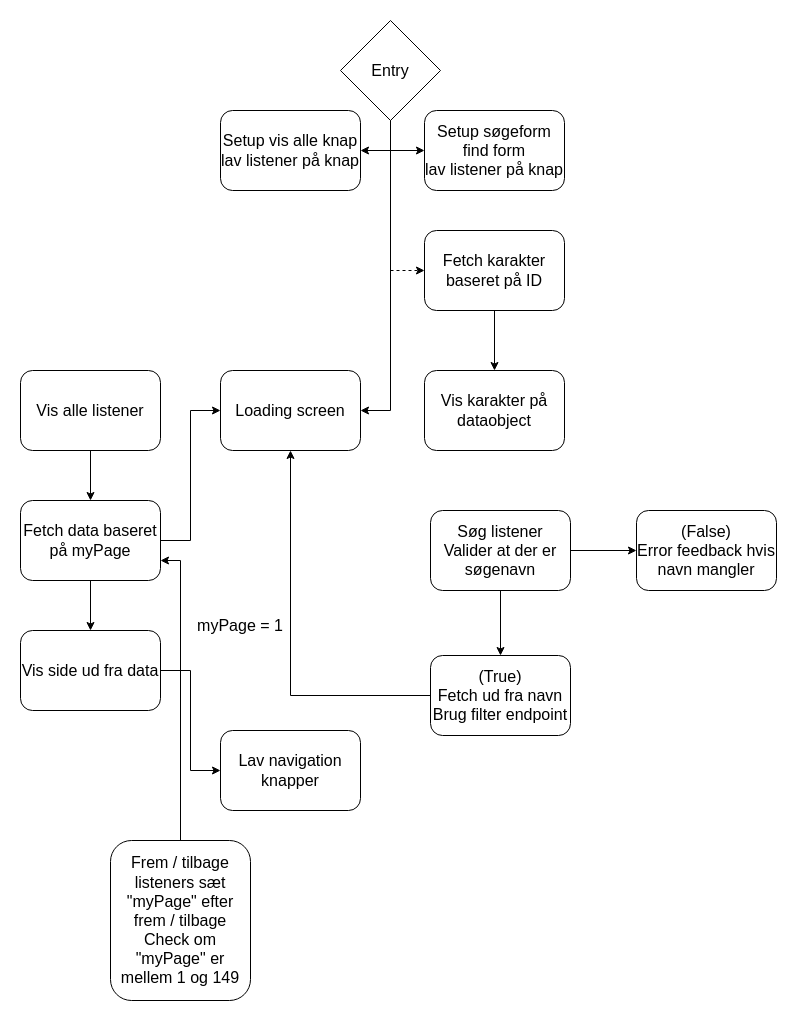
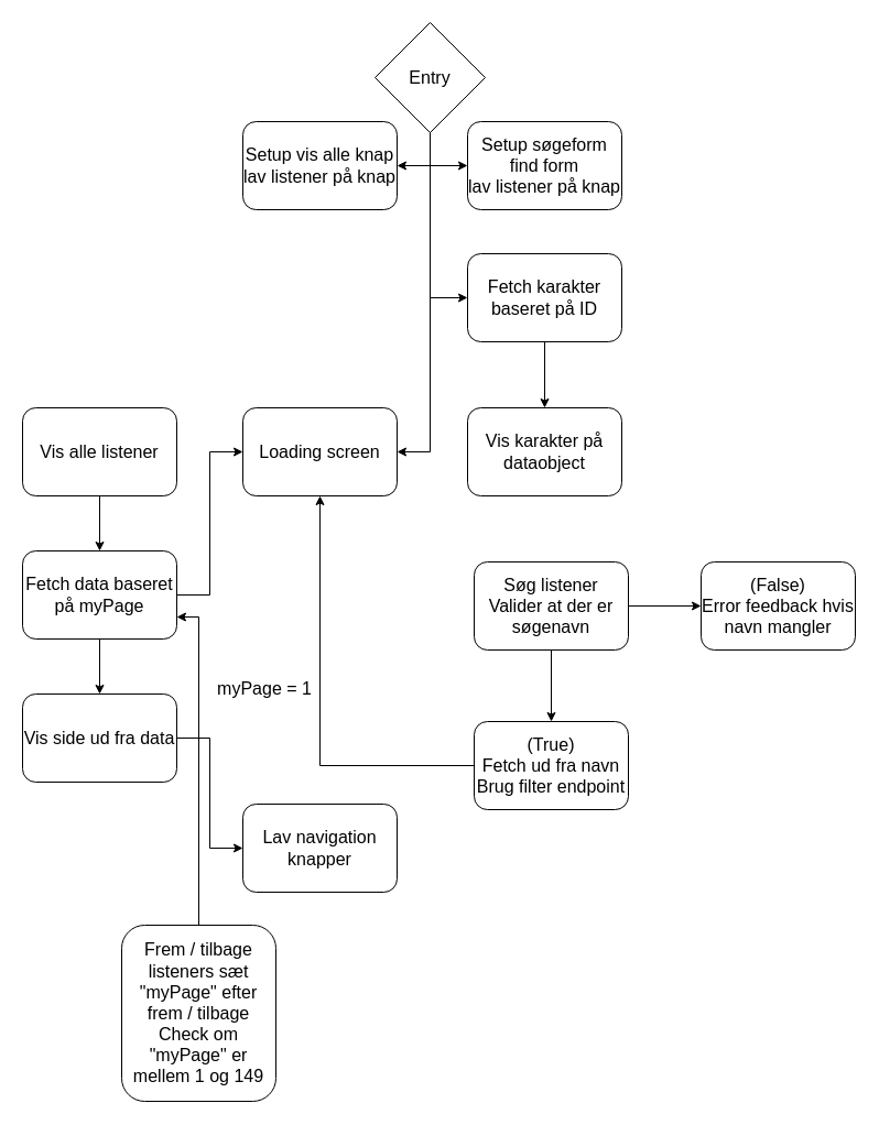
  <mxCell id="0" />
  <mxCell id="1" parent="0" />
  <mxCell id="2" value="&lt;font style=&quot;font-size: 16px;&quot;&gt;Loading screen&lt;/font&gt;" style="rounded=1;whiteSpace=wrap;html=1;" vertex="1" parent="1"><mxGeometry x="220" y="370" width="140" height="80" as="geometry" /></mxCell>
  <mxCell id="3" value="&lt;span style=&quot;font-size: 16px;&quot;&gt;Vis karakter på dataobject&lt;/span&gt;" style="rounded=1;whiteSpace=wrap;html=1;" vertex="1" parent="1"><mxGeometry x="424" y="370" width="140" height="80" as="geometry" /></mxCell>
  <mxCell id="4" style="edgeStyle=orthogonalEdgeStyle;rounded=0;orthogonalLoop=1;jettySize=auto;html=1;entryX=0;entryY=0.5;entryDx=0;entryDy=0;" edge="1" parent="1" source="5" target="26"><mxGeometry relative="1" as="geometry" /></mxCell>
  <mxCell id="5" value="&lt;font style=&quot;font-size: 16px;&quot;&gt;Vis side ud fra data&lt;/font&gt;" style="rounded=1;whiteSpace=wrap;html=1;" vertex="1" parent="1"><mxGeometry x="20" y="630" width="140" height="80" as="geometry" /></mxCell>
  <mxCell id="6" style="edgeStyle=orthogonalEdgeStyle;rounded=0;orthogonalLoop=1;jettySize=auto;html=1;entryX=1;entryY=0.5;entryDx=0;entryDy=0;fontSize=16;" edge="1" parent="1" source="10" target="2"><mxGeometry relative="1" as="geometry" /></mxCell>
- <mxCell id="7" style="edgeStyle=orthogonalEdgeStyle;rounded=0;orthogonalLoop=1;jettySize=auto;html=1;entryX=0;entryY=0.5;entryDx=0;entryDy=0;fontSize=16;dashed=1;" edge="1" parent="1" source="10" target="12"><mxGeometry relative="1" as="geometry" /></mxCell>
+ <mxCell id="7" style="edgeStyle=orthogonalEdgeStyle;rounded=0;orthogonalLoop=1;jettySize=auto;html=1;entryX=0;entryY=0.5;entryDx=0;entryDy=0;fontSize=16;" edge="1" parent="1" source="10" target="12"><mxGeometry relative="1" as="geometry" /></mxCell>
  <mxCell id="8" style="edgeStyle=orthogonalEdgeStyle;rounded=0;orthogonalLoop=1;jettySize=auto;html=1;entryX=0;entryY=0.5;entryDx=0;entryDy=0;" edge="1" parent="1" source="10" target="13"><mxGeometry relative="1" as="geometry" /></mxCell>
  <mxCell id="9" style="edgeStyle=orthogonalEdgeStyle;rounded=0;orthogonalLoop=1;jettySize=auto;html=1;entryX=1;entryY=0.5;entryDx=0;entryDy=0;" edge="1" parent="1" source="10" target="20"><mxGeometry relative="1" as="geometry" /></mxCell>
  <mxCell id="10" value="Entry" style="rhombus;whiteSpace=wrap;html=1;fontSize=16;" vertex="1" parent="1"><mxGeometry x="340" y="20" width="100" height="100" as="geometry" /></mxCell>
  <mxCell id="11" style="edgeStyle=orthogonalEdgeStyle;rounded=0;orthogonalLoop=1;jettySize=auto;html=1;entryX=0.5;entryY=0;entryDx=0;entryDy=0;fontSize=16;" edge="1" parent="1" source="12" target="3"><mxGeometry relative="1" as="geometry" /></mxCell>
  <mxCell id="12" value="&lt;font style=&quot;font-size: 16px;&quot;&gt;Fetch karakter baseret på ID&lt;/font&gt;" style="rounded=1;whiteSpace=wrap;html=1;" vertex="1" parent="1"><mxGeometry x="424" y="230" width="140" height="80" as="geometry" /></mxCell>
  <mxCell id="13" value="&lt;font style=&quot;font-size: 16px;&quot;&gt;Setup søgeform&lt;br&gt;find form&lt;br&gt;lav listener på knap&lt;br&gt;&lt;/font&gt;" style="rounded=1;whiteSpace=wrap;html=1;" vertex="1" parent="1"><mxGeometry x="424" y="110" width="140" height="80" as="geometry" /></mxCell>
  <mxCell id="14" style="edgeStyle=orthogonalEdgeStyle;rounded=0;orthogonalLoop=1;jettySize=auto;html=1;entryX=0;entryY=0.5;entryDx=0;entryDy=0;" edge="1" parent="1" source="16" target="17"><mxGeometry relative="1" as="geometry" /></mxCell>
  <mxCell id="15" style="edgeStyle=orthogonalEdgeStyle;rounded=0;orthogonalLoop=1;jettySize=auto;html=1;entryX=0.5;entryY=0;entryDx=0;entryDy=0;" edge="1" parent="1" source="16" target="19"><mxGeometry relative="1" as="geometry" /></mxCell>
  <mxCell id="16" value="&lt;font style=&quot;font-size: 16px;&quot;&gt;Søg listener&lt;br&gt;Valider at der er søgenavn&lt;br&gt;&lt;/font&gt;" style="rounded=1;whiteSpace=wrap;html=1;" vertex="1" parent="1"><mxGeometry x="430" y="510" width="140" height="80" as="geometry" /></mxCell>
  <mxCell id="17" value="&lt;font style=&quot;font-size: 16px;&quot;&gt;(False)&lt;br&gt;Error feedback hvis navn mangler&lt;br&gt;&lt;/font&gt;" style="rounded=1;whiteSpace=wrap;html=1;" vertex="1" parent="1"><mxGeometry x="636" y="510" width="140" height="80" as="geometry" /></mxCell>
  <mxCell id="18" style="edgeStyle=orthogonalEdgeStyle;rounded=0;orthogonalLoop=1;jettySize=auto;html=1;entryX=0.5;entryY=1;entryDx=0;entryDy=0;" edge="1" parent="1" source="19" target="2"><mxGeometry relative="1" as="geometry" /></mxCell>
  <mxCell id="19" value="&lt;font style=&quot;font-size: 16px;&quot;&gt;(True)&lt;br&gt;Fetch ud fra navn&lt;br&gt;Brug filter endpoint&lt;br&gt;&lt;/font&gt;" style="rounded=1;whiteSpace=wrap;html=1;" vertex="1" parent="1"><mxGeometry x="430" y="655" width="140" height="80" as="geometry" /></mxCell>
  <mxCell id="20" value="&lt;font style=&quot;font-size: 16px;&quot;&gt;Setup vis alle knap&lt;br&gt;lav listener på knap&lt;br&gt;&lt;/font&gt;" style="rounded=1;whiteSpace=wrap;html=1;" vertex="1" parent="1"><mxGeometry x="220" y="110" width="140" height="80" as="geometry" /></mxCell>
  <mxCell id="21" style="edgeStyle=orthogonalEdgeStyle;rounded=0;orthogonalLoop=1;jettySize=auto;html=1;entryX=0.5;entryY=0;entryDx=0;entryDy=0;" edge="1" parent="1" source="22" target="25"><mxGeometry relative="1" as="geometry"><mxPoint x="90" y="520" as="targetPoint" /></mxGeometry></mxCell>
  <mxCell id="22" value="&lt;font style=&quot;font-size: 16px;&quot;&gt;Vis alle listener&lt;br&gt;&lt;/font&gt;" style="rounded=1;whiteSpace=wrap;html=1;" vertex="1" parent="1"><mxGeometry x="20" y="370" width="140" height="80" as="geometry" /></mxCell>
  <mxCell id="23" style="edgeStyle=orthogonalEdgeStyle;rounded=0;orthogonalLoop=1;jettySize=auto;html=1;entryX=0.5;entryY=0;entryDx=0;entryDy=0;" edge="1" parent="1" source="25" target="5"><mxGeometry relative="1" as="geometry" /></mxCell>
  <mxCell id="24" style="edgeStyle=orthogonalEdgeStyle;rounded=0;orthogonalLoop=1;jettySize=auto;html=1;entryX=0;entryY=0.5;entryDx=0;entryDy=0;fontSize=16;" edge="1" parent="1" source="25" target="2"><mxGeometry relative="1" as="geometry" /></mxCell>
  <mxCell id="25" value="&lt;font style=&quot;font-size: 16px;&quot;&gt;Fetch data baseret på myPage&lt;/font&gt;" style="rounded=1;whiteSpace=wrap;html=1;" vertex="1" parent="1"><mxGeometry x="20" y="500" width="140" height="80" as="geometry" /></mxCell>
  <mxCell id="26" value="&lt;font style=&quot;font-size: 16px;&quot;&gt;Lav navigation knapper&lt;/font&gt;" style="rounded=1;whiteSpace=wrap;html=1;" vertex="1" parent="1"><mxGeometry x="220" y="730" width="140" height="80" as="geometry" /></mxCell>
  <mxCell id="27" style="edgeStyle=orthogonalEdgeStyle;rounded=0;orthogonalLoop=1;jettySize=auto;html=1;entryX=1;entryY=0.75;entryDx=0;entryDy=0;fontSize=16;" edge="1" parent="1" source="28" target="25"><mxGeometry relative="1" as="geometry" /></mxCell>
  <mxCell id="28" value="&lt;font style=&quot;font-size: 16px;&quot;&gt;Frem / tilbage listeners sæt &quot;myPage&quot; efter frem / tilbage&lt;br&gt;Check om &quot;myPage&quot; er mellem 1 og 149&lt;br&gt;&lt;/font&gt;" style="rounded=1;whiteSpace=wrap;html=1;" vertex="1" parent="1"><mxGeometry x="110" y="840" width="140" height="160" as="geometry" /></mxCell>
  <mxCell id="29" value="&lt;span style=&quot;font-size: 16px;&quot;&gt;myPage = 1&lt;/span&gt;" style="text;html=1;strokeColor=none;fillColor=none;align=center;verticalAlign=middle;whiteSpace=wrap;rounded=0;" vertex="1" parent="1"><mxGeometry x="170" y="610" width="140" height="30" as="geometry" /></mxCell>
